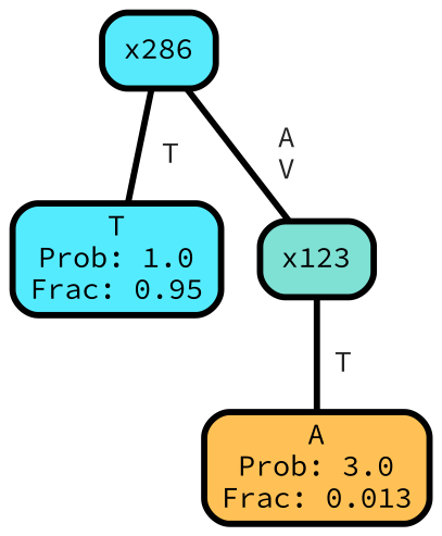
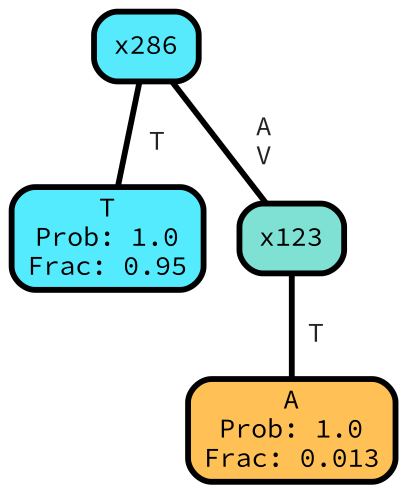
  graph {
    fontname="Source Code Pro"
    ranksep="0 equally"
    splines=straight
    node [color=black fontcolor=black fontname="Source Code Pro" penwidth=3 shape=box style="filled, rounded"]
    edge [color=black fontcolor=grey14 fontname="Source Code Pro" fontweight=bold penwidth=3]
    n1 [fillcolor="#55ebff" label="T\nProb: 1.0\nFrac: 0.95"]
    n2 [fillcolor="#57eafc" label=x286]
    n3 [fillcolor="#7fe0d4" label=x123]
-   n4 [fillcolor="#ffc155" label="A\nProb: 3.0\nFrac: 0.013"]
+   n4 [fillcolor="#ffc155" label="A\nProb: 1.0\nFrac: 0.013"]
    subgraph sub_1 {
      rank=same
    }
    n2 -- n1 [label=" T"]
    n2 -- n3 [label=" A\n V"]
    n3 -- n4 [label=" T"]
  }
